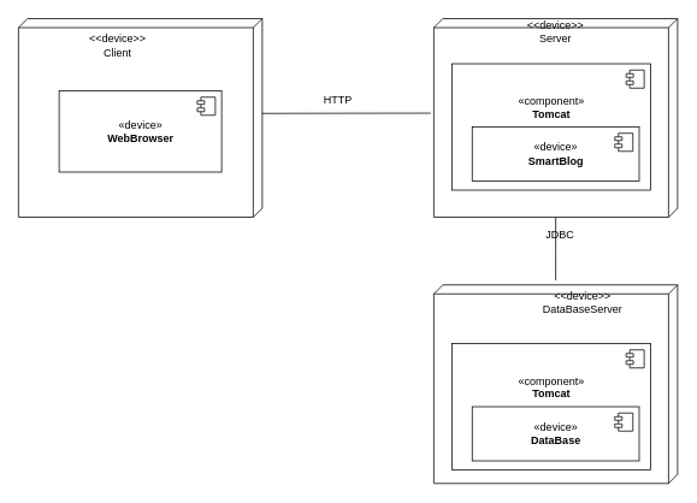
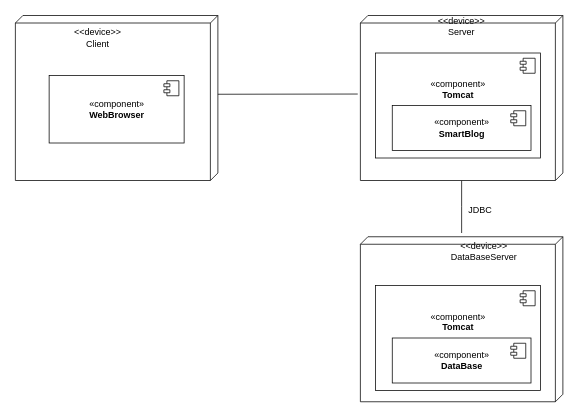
  <mxCell id="0" />
  <mxCell id="1" parent="0" />
  <mxCell id="2" value="" style="verticalAlign=top;align=left;spacingTop=8;spacingLeft=2;spacingRight=12;shape=cube;size=10;direction=south;fontStyle=4;html=1;" vertex="1" parent="1"><mxGeometry x="20" y="20" width="270" height="220" as="geometry" /></mxCell>
- <mxCell id="3" value="«device»&lt;br&gt;&lt;b&gt;WebBrowser&lt;/b&gt;" style="html=1;dropTarget=0;" vertex="1" parent="1"><mxGeometry x="65" y="100" width="180" height="90" as="geometry" /></mxCell>
+ <mxCell id="3" value="«component»&lt;br&gt;&lt;b&gt;WebBrowser&lt;/b&gt;" style="html=1;dropTarget=0;" vertex="1" parent="1"><mxGeometry x="65" y="100" width="180" height="90" as="geometry" /></mxCell>
  <mxCell id="4" value="" style="shape=module;jettyWidth=8;jettyHeight=4;" vertex="1" parent="3"><mxGeometry x="1" width="20" height="20" relative="1" as="geometry"><mxPoint x="-27" y="7" as="offset" /></mxGeometry></mxCell>
  <mxCell id="5" value="&amp;lt;&amp;lt;device&amp;gt;&amp;gt;&lt;br&gt;Client" style="text;html=1;strokeColor=none;fillColor=none;align=center;verticalAlign=middle;whiteSpace=wrap;rounded=0;" vertex="1" parent="1"><mxGeometry x="110" y="40" width="40" height="20" as="geometry" /></mxCell>
  <mxCell id="6" style="edgeStyle=orthogonalEdgeStyle;rounded=0;orthogonalLoop=1;jettySize=auto;html=1;endArrow=none;endFill=0;" edge="1" parent="1" source="7"><mxGeometry relative="1" as="geometry"><mxPoint x="615" y="310" as="targetPoint" /></mxGeometry></mxCell>
  <mxCell id="7" value="" style="verticalAlign=top;align=left;spacingTop=8;spacingLeft=2;spacingRight=12;shape=cube;size=10;direction=south;fontStyle=4;html=1;" vertex="1" parent="1"><mxGeometry x="480" y="20" width="270" height="220" as="geometry" /></mxCell>
  <mxCell id="8" value="«component»&lt;br&gt;&lt;b&gt;Tomcat&lt;br&gt;&lt;br&gt;&lt;br&gt;&lt;br&gt;&lt;/b&gt;" style="html=1;dropTarget=0;" vertex="1" parent="1"><mxGeometry x="500" y="70" width="220" height="140" as="geometry" /></mxCell>
  <mxCell id="9" value="" style="shape=module;jettyWidth=8;jettyHeight=4;" vertex="1" parent="8"><mxGeometry x="1" width="20" height="20" relative="1" as="geometry"><mxPoint x="-27" y="7" as="offset" /></mxGeometry></mxCell>
  <mxCell id="10" value="&amp;lt;&amp;lt;device&amp;gt;&amp;gt;&lt;br&gt;Server" style="text;html=1;strokeColor=none;fillColor=none;align=center;verticalAlign=middle;whiteSpace=wrap;rounded=0;" vertex="1" parent="1"><mxGeometry x="595" y="25" width="40" height="20" as="geometry" /></mxCell>
  <mxCell id="11" value="" style="endArrow=none;html=1;exitX=0;exitY=0;exitDx=105;exitDy=0;exitPerimeter=0;entryX=0.476;entryY=1.013;entryDx=0;entryDy=0;entryPerimeter=0;" edge="1" parent="1" source="2" target="7"><mxGeometry width="50" height="50" relative="1" as="geometry"><mxPoint x="370" y="120" as="sourcePoint" /><mxPoint x="420" y="70" as="targetPoint" /></mxGeometry></mxCell>
- <mxCell id="12" value="HTTP" style="text;html=1;strokeColor=none;fillColor=none;align=center;verticalAlign=middle;whiteSpace=wrap;rounded=0;" vertex="1" parent="1"><mxGeometry x="354" y="100" width="40" height="20" as="geometry" /></mxCell>
  <mxCell id="13" value="" style="verticalAlign=top;align=left;spacingTop=8;spacingLeft=2;spacingRight=12;shape=cube;size=10;direction=south;fontStyle=4;html=1;" vertex="1" parent="1"><mxGeometry x="480" y="315" width="270" height="220" as="geometry" /></mxCell>
- <mxCell id="14" value="JDBC" style="text;html=1;strokeColor=none;fillColor=none;align=center;verticalAlign=middle;whiteSpace=wrap;rounded=0;" vertex="1" parent="1"><mxGeometry x="600" y="250" width="40" height="20" as="geometry" /></mxCell>
- <mxCell id="15" value="«device»&lt;br&gt;&lt;b&gt;SmartBlog&lt;/b&gt;" style="html=1;dropTarget=0;" vertex="1" parent="1"><mxGeometry x="522.5" y="140" width="185" height="60" as="geometry" /></mxCell>
+ <mxCell id="14" value="JDBC" style="text;html=1;strokeColor=none;fillColor=none;align=center;verticalAlign=middle;whiteSpace=wrap;rounded=0;" vertex="1" parent="1"><mxGeometry x="620" y="270" width="40" height="20" as="geometry" /></mxCell>
+ <mxCell id="15" value="«component»&lt;br&gt;&lt;b&gt;SmartBlog&lt;/b&gt;" style="html=1;dropTarget=0;" vertex="1" parent="1"><mxGeometry x="522.5" y="140" width="185" height="60" as="geometry" /></mxCell>
  <mxCell id="16" value="" style="shape=module;jettyWidth=8;jettyHeight=4;" vertex="1" parent="15"><mxGeometry x="1" width="20" height="20" relative="1" as="geometry"><mxPoint x="-27" y="7" as="offset" /></mxGeometry></mxCell>
  <mxCell id="17" value="«component»&lt;br&gt;&lt;b&gt;Tomcat&lt;br&gt;&lt;br&gt;&lt;br&gt;&lt;br&gt;&lt;/b&gt;" style="html=1;dropTarget=0;" vertex="1" parent="1"><mxGeometry x="500" y="380" width="220" height="140" as="geometry" /></mxCell>
  <mxCell id="18" value="" style="shape=module;jettyWidth=8;jettyHeight=4;" vertex="1" parent="17"><mxGeometry x="1" width="20" height="20" relative="1" as="geometry"><mxPoint x="-27" y="7" as="offset" /></mxGeometry></mxCell>
- <mxCell id="19" value="«device»&lt;br&gt;&lt;b&gt;DataBase&lt;/b&gt;" style="html=1;dropTarget=0;" vertex="1" parent="1"><mxGeometry x="522.5" y="450" width="185" height="60" as="geometry" /></mxCell>
+ <mxCell id="19" value="«component»&lt;br&gt;&lt;b&gt;DataBase&lt;/b&gt;" style="html=1;dropTarget=0;" vertex="1" parent="1"><mxGeometry x="522.5" y="450" width="185" height="60" as="geometry" /></mxCell>
  <mxCell id="20" value="" style="shape=module;jettyWidth=8;jettyHeight=4;" vertex="1" parent="19"><mxGeometry x="1" width="20" height="20" relative="1" as="geometry"><mxPoint x="-27" y="7" as="offset" /></mxGeometry></mxCell>
  <mxCell id="21" value="&amp;lt;&amp;lt;device&amp;gt;&amp;gt;&lt;br&gt;DataBaseServer" style="text;html=1;strokeColor=none;fillColor=none;align=center;verticalAlign=middle;whiteSpace=wrap;rounded=0;" vertex="1" parent="1"><mxGeometry x="625" y="325" width="40" height="20" as="geometry" /></mxCell>
